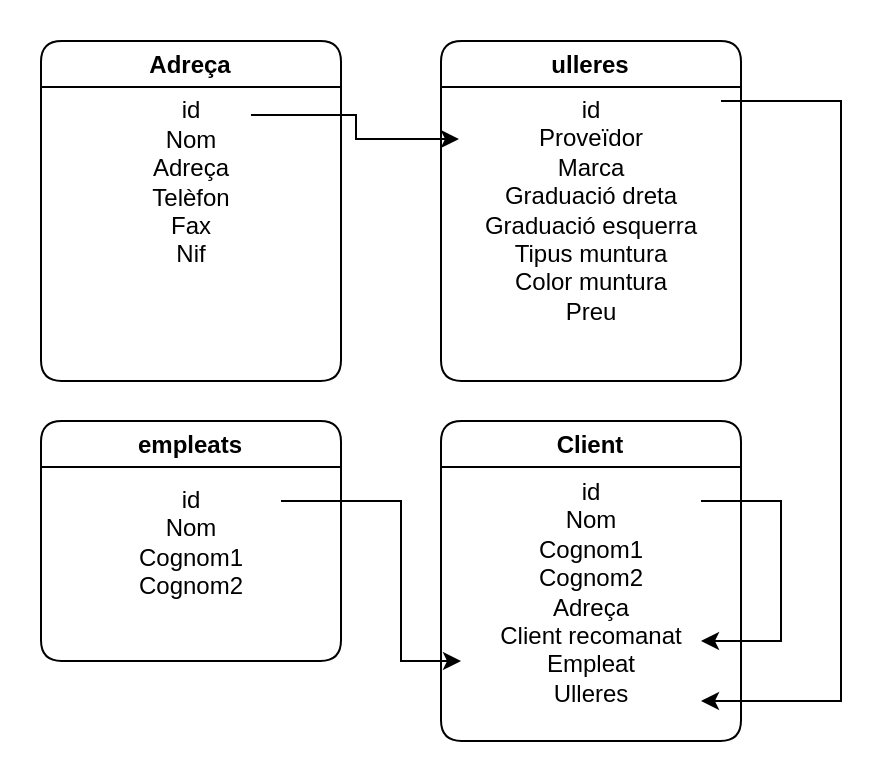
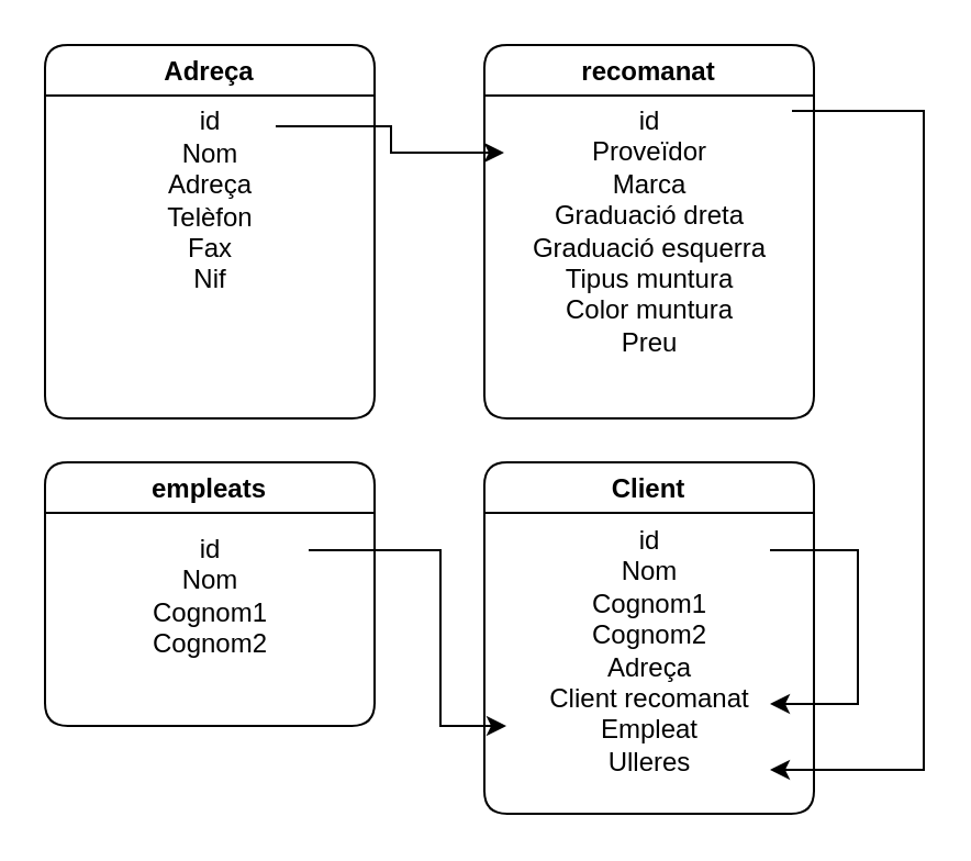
  <mxCell id="0" />
  <mxCell id="1" parent="0" />
  <mxCell id="2" value="Adreça" style="swimlane;gradientColor=none;rounded=1;" parent="1" vertex="1"><mxGeometry x="20" y="20" width="150" height="170" as="geometry" /></mxCell>
  <mxCell id="3" value="id&lt;br&gt;Nom&lt;br&gt;Adreça&lt;br&gt;Telèfon&lt;br&gt;Fax&lt;br&gt;Nif" style="text;align=center;verticalAlign=middle;resizable=0;points=[];autosize=1;strokeColor=none;fillColor=none;strokeWidth=1;labelBackgroundColor=default;labelBorderColor=none;spacingTop=2;spacingBottom=0;spacing=1;fontSize=12;horizontal=1;labelPosition=center;verticalLabelPosition=middle;flipV=0;flipH=0;rotation=0;html=1;" parent="2" vertex="1"><mxGeometry x="45" y="25" width="60" height="90" as="geometry" /></mxCell>
- <mxCell id="4" value="ulleres" style="swimlane;rounded=1;shadow=0;" parent="1" vertex="1"><mxGeometry x="220" y="20" width="150" height="170" as="geometry" /></mxCell>
+ <mxCell id="4" value="recomanat" style="swimlane;rounded=1;shadow=0;" parent="1" vertex="1"><mxGeometry x="220" y="20" width="150" height="170" as="geometry" /></mxCell>
  <mxCell id="5" value="&lt;div&gt;id&lt;/div&gt;&lt;div&gt;Proveïdor&lt;/div&gt;&lt;div&gt;Marca&lt;/div&gt;&lt;div&gt;Graduació dreta&lt;/div&gt;&lt;div&gt;Graduació esquerra&lt;/div&gt;&lt;div&gt;Tipus muntura&lt;/div&gt;&lt;div&gt;Color muntura&lt;/div&gt;&lt;div&gt;Preu&lt;br&gt;&lt;/div&gt;" style="text;html=1;align=center;verticalAlign=middle;resizable=0;points=[];autosize=1;strokeColor=none;fillColor=none;" parent="4" vertex="1"><mxGeometry x="10" y="25" width="130" height="120" as="geometry" /></mxCell>
  <mxCell id="6" value="Client" style="swimlane;gradientColor=none;rounded=1;" parent="1" vertex="1"><mxGeometry x="220" y="210" width="150" height="160" as="geometry" /></mxCell>
  <mxCell id="7" value="id&lt;br&gt;&lt;div&gt;Nom&lt;/div&gt;&lt;div&gt;Cognom1&lt;/div&gt;&lt;div&gt;Cognom2&lt;/div&gt;&lt;div&gt;Adreça&lt;/div&gt;&lt;div&gt;Client recomanat&lt;/div&gt;&lt;div&gt;Empleat&lt;/div&gt;&lt;div&gt;Ulleres&lt;/div&gt;" style="text;align=center;verticalAlign=middle;resizable=0;points=[];autosize=1;strokeColor=none;fillColor=none;strokeWidth=1;labelBackgroundColor=default;labelBorderColor=none;spacingTop=2;spacingBottom=0;spacing=1;fontSize=12;horizontal=1;labelPosition=center;verticalLabelPosition=middle;flipV=0;flipH=0;rotation=0;html=1;" parent="6" vertex="1"><mxGeometry x="20" y="25" width="110" height="120" as="geometry" /></mxCell>
  <mxCell id="8" value="" style="edgeStyle=orthogonalEdgeStyle;rounded=0;orthogonalLoop=1;jettySize=auto;html=1;" parent="1" edge="1"><mxGeometry relative="1" as="geometry"><mxPoint x="140" y="250" as="sourcePoint" /><mxPoint x="230" y="330" as="targetPoint" /><Array as="points"><mxPoint x="200" y="250" /><mxPoint x="200" y="330" /></Array></mxGeometry></mxCell>
  <mxCell id="9" value="empleats" style="swimlane;gradientColor=none;rounded=1;startSize=23;" parent="1" vertex="1"><mxGeometry x="20" y="210" width="150" height="120" as="geometry" /></mxCell>
  <mxCell id="10" value="id&lt;br&gt;&lt;div&gt;Nom&lt;/div&gt;&lt;div&gt;Cognom1&lt;/div&gt;&lt;div&gt;Cognom2&lt;br&gt;&lt;/div&gt;" style="text;align=center;verticalAlign=middle;resizable=0;points=[];autosize=1;strokeColor=none;fillColor=none;strokeWidth=1;labelBackgroundColor=default;labelBorderColor=none;spacingTop=2;spacingBottom=0;spacing=1;fontSize=12;horizontal=1;labelPosition=center;verticalLabelPosition=middle;flipV=0;flipH=0;rotation=0;html=1;" parent="9" vertex="1"><mxGeometry x="40" y="25" width="70" height="70" as="geometry" /></mxCell>
  <mxCell id="11" value="" style="edgeStyle=orthogonalEdgeStyle;rounded=0;orthogonalLoop=1;jettySize=auto;html=1;entryX=-0.008;entryY=0.2;entryDx=0;entryDy=0;entryPerimeter=0;exitX=1;exitY=0.133;exitDx=0;exitDy=0;exitPerimeter=0;" parent="1" source="3" target="5" edge="1"><mxGeometry relative="1" as="geometry" /></mxCell>
  <mxCell id="12" value="" style="edgeStyle=orthogonalEdgeStyle;rounded=0;orthogonalLoop=1;jettySize=auto;html=1;" parent="1" source="7" edge="1"><mxGeometry relative="1" as="geometry"><mxPoint x="350" y="320" as="targetPoint" /><Array as="points"><mxPoint x="390" y="250" /><mxPoint x="390" y="320" /></Array></mxGeometry></mxCell>
  <mxCell id="13" value="" style="edgeStyle=orthogonalEdgeStyle;rounded=0;orthogonalLoop=1;jettySize=auto;html=1;" parent="1" source="5" target="7" edge="1"><mxGeometry relative="1" as="geometry"><Array as="points"><mxPoint x="420" y="50" /><mxPoint x="420" y="350" /></Array></mxGeometry></mxCell>
